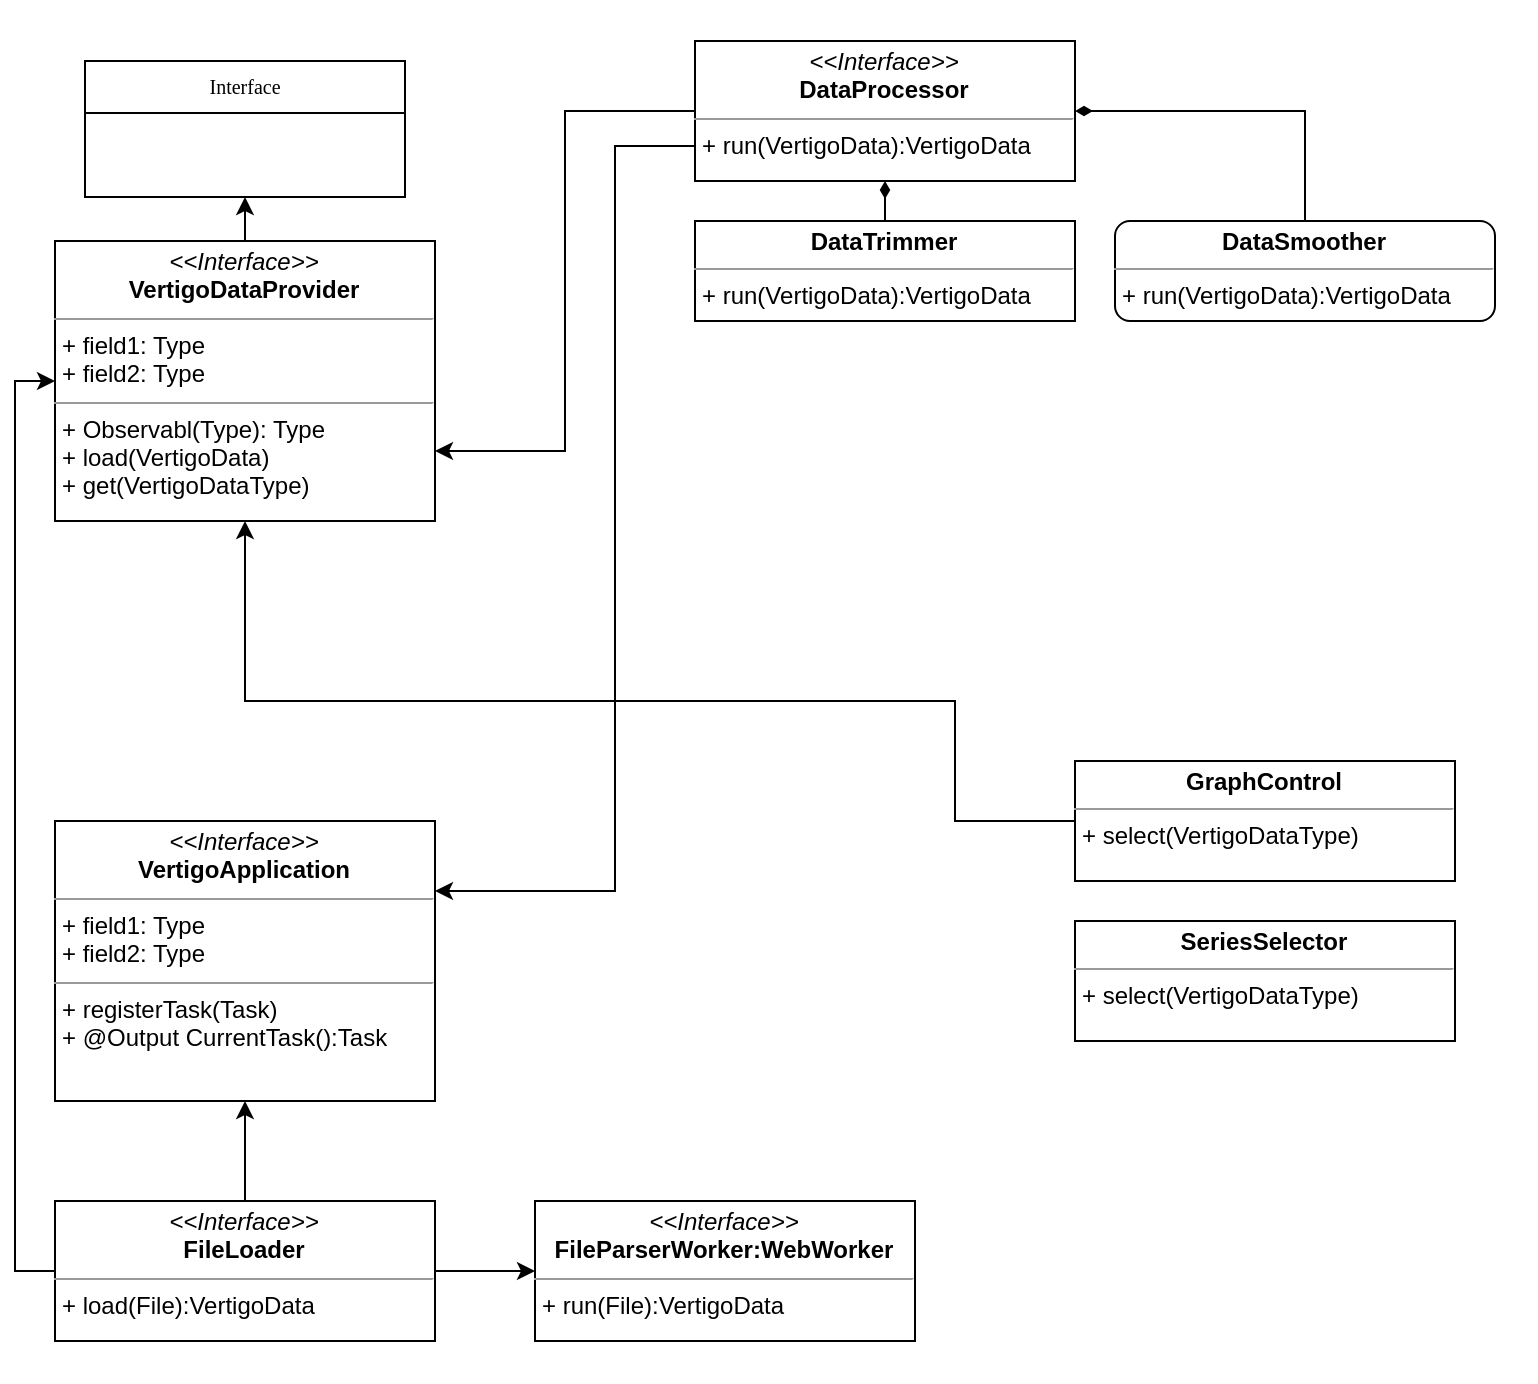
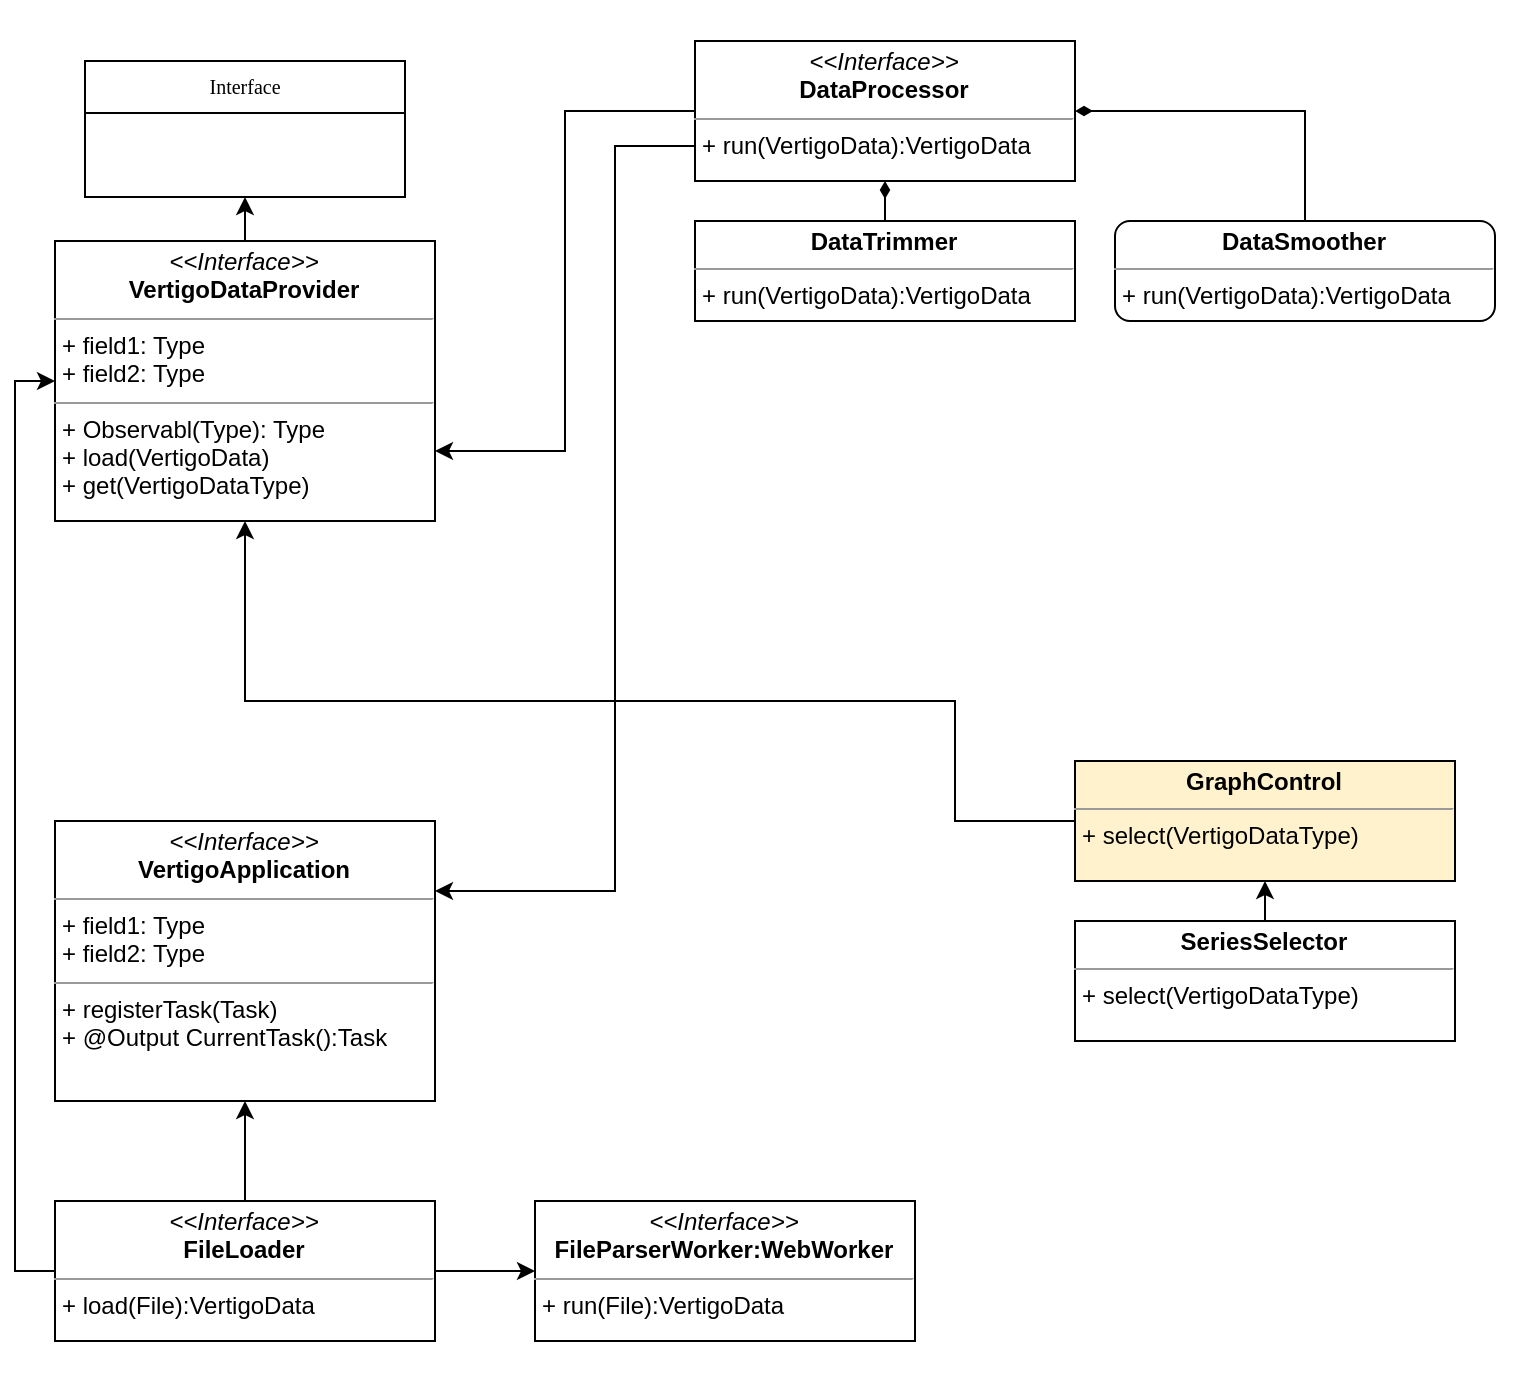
  <mxCell id="0" />
  <mxCell id="1" parent="0" />
  <mxCell id="2" value="Interface" style="swimlane;html=1;fontStyle=0;childLayout=stackLayout;horizontal=1;startSize=26;fillColor=none;horizontalStack=0;resizeParent=1;resizeLast=0;collapsible=1;marginBottom=0;swimlaneFillColor=#ffffff;rounded=0;shadow=0;comic=0;labelBackgroundColor=none;strokeColor=#000000;strokeWidth=1;fontFamily=Verdana;fontSize=10;fontColor=#000000;align=center;" parent="1" vertex="1"><mxGeometry x="35" y="30" width="160" height="68" as="geometry" /></mxCell>
  <mxCell id="3" style="edgeStyle=orthogonalEdgeStyle;rounded=0;orthogonalLoop=1;jettySize=auto;html=1;exitX=0.5;exitY=0;exitDx=0;exitDy=0;entryX=0.5;entryY=1;entryDx=0;entryDy=0;" edge="1" parent="1" source="4" target="2"><mxGeometry relative="1" as="geometry" /></mxCell>
  <mxCell id="4" value="&lt;p style=&quot;margin: 0px ; margin-top: 4px ; text-align: center&quot;&gt;&lt;i&gt;&amp;lt;&amp;lt;Interface&amp;gt;&amp;gt;&lt;/i&gt;&lt;br&gt;&lt;b&gt;VertigoDataProvider&lt;/b&gt;&lt;/p&gt;&lt;hr size=&quot;1&quot;&gt;&lt;p style=&quot;margin: 0px ; margin-left: 4px&quot;&gt;+ field1: Type&lt;br&gt;+ field2: Type&lt;/p&gt;&lt;hr size=&quot;1&quot;&gt;&lt;p style=&quot;margin: 0px ; margin-left: 4px&quot;&gt;+ Observabl(Type): Type&lt;br&gt;+ load(VertigoData)&lt;/p&gt;&lt;p style=&quot;margin: 0px ; margin-left: 4px&quot;&gt;+ get(VertigoDataType)&lt;/p&gt;" style="verticalAlign=top;align=left;overflow=fill;fontSize=12;fontFamily=Helvetica;html=1;rounded=0;shadow=0;comic=0;labelBackgroundColor=none;strokeColor=#000000;strokeWidth=1;fillColor=#ffffff;" parent="1" vertex="1"><mxGeometry x="20" y="120" width="190" height="140" as="geometry" /></mxCell>
  <mxCell id="5" value="&lt;p style=&quot;margin: 0px ; margin-top: 4px ; text-align: center&quot;&gt;&lt;i&gt;&amp;lt;&amp;lt;Interface&amp;gt;&amp;gt;&lt;/i&gt;&lt;br&gt;&lt;b&gt;VertigoApplication&lt;/b&gt;&lt;/p&gt;&lt;hr size=&quot;1&quot;&gt;&lt;p style=&quot;margin: 0px ; margin-left: 4px&quot;&gt;+ field1: Type&lt;br&gt;+ field2: Type&lt;/p&gt;&lt;hr size=&quot;1&quot;&gt;&lt;p style=&quot;margin: 0px ; margin-left: 4px&quot;&gt;+ registerTask(Task)&lt;br&gt;&lt;/p&gt;&lt;p style=&quot;margin: 0px ; margin-left: 4px&quot;&gt;+ @Output CurrentTask():Task&lt;/p&gt;" style="verticalAlign=top;align=left;overflow=fill;fontSize=12;fontFamily=Helvetica;html=1;rounded=0;shadow=0;comic=0;labelBackgroundColor=none;strokeColor=#000000;strokeWidth=1;fillColor=#ffffff;" vertex="1" parent="1"><mxGeometry x="20" y="410" width="190" height="140" as="geometry" /></mxCell>
+ <mxCell id="6" style="edgeStyle=orthogonalEdgeStyle;rounded=0;orthogonalLoop=1;jettySize=auto;html=1;exitX=0.5;exitY=0;exitDx=0;exitDy=0;entryX=0.5;entryY=1;entryDx=0;entryDy=0;endArrow=classic;endFill=1;" edge="1" parent="1" source="7" target="21"><mxGeometry relative="1" as="geometry" /></mxCell>
  <mxCell id="7" value="&lt;p style=&quot;margin: 0px ; margin-top: 4px ; text-align: center&quot;&gt;&lt;b&gt;SeriesSelector&lt;/b&gt;&lt;/p&gt;&lt;hr size=&quot;1&quot;&gt;&lt;p style=&quot;margin: 0px ; margin-left: 4px&quot;&gt;&lt;/p&gt;&lt;p style=&quot;margin: 0px ; margin-left: 4px&quot;&gt;+ select(VertigoDataType)&lt;/p&gt;" style="verticalAlign=top;align=left;overflow=fill;fontSize=12;fontFamily=Helvetica;html=1;rounded=0;shadow=0;comic=0;labelBackgroundColor=none;strokeColor=#000000;strokeWidth=1;fillColor=#ffffff;" vertex="1" parent="1"><mxGeometry x="530" y="460" width="190" height="60" as="geometry" /></mxCell>
  <mxCell id="8" value="&lt;p style=&quot;margin: 0px ; margin-top: 4px ; text-align: center&quot;&gt;&lt;i&gt;&amp;lt;&amp;lt;Interface&amp;gt;&amp;gt;&lt;/i&gt;&lt;br&gt;&lt;b&gt;FileParserWorker:WebWorker&lt;/b&gt;&lt;/p&gt;&lt;hr size=&quot;1&quot;&gt;&lt;p style=&quot;margin: 0px ; margin-left: 4px&quot;&gt;&lt;/p&gt;&lt;p style=&quot;margin: 0px ; margin-left: 4px&quot;&gt;+ run(File):VertigoData&lt;/p&gt;" style="verticalAlign=top;align=left;overflow=fill;fontSize=12;fontFamily=Helvetica;html=1;rounded=0;shadow=0;comic=0;labelBackgroundColor=none;strokeColor=#000000;strokeWidth=1;fillColor=#ffffff;" vertex="1" parent="1"><mxGeometry x="260" y="600" width="190" height="70" as="geometry" /></mxCell>
  <mxCell id="9" style="edgeStyle=orthogonalEdgeStyle;rounded=0;orthogonalLoop=1;jettySize=auto;html=1;exitX=0.5;exitY=0;exitDx=0;exitDy=0;entryX=0.5;entryY=1;entryDx=0;entryDy=0;" edge="1" parent="1" source="12" target="5"><mxGeometry relative="1" as="geometry" /></mxCell>
  <mxCell id="10" style="edgeStyle=orthogonalEdgeStyle;rounded=0;orthogonalLoop=1;jettySize=auto;html=1;exitX=1;exitY=0.5;exitDx=0;exitDy=0;entryX=0;entryY=0.5;entryDx=0;entryDy=0;" edge="1" parent="1" source="12" target="8"><mxGeometry relative="1" as="geometry" /></mxCell>
  <mxCell id="11" style="edgeStyle=orthogonalEdgeStyle;rounded=0;orthogonalLoop=1;jettySize=auto;html=1;exitX=0;exitY=0.5;exitDx=0;exitDy=0;entryX=0;entryY=0.5;entryDx=0;entryDy=0;" edge="1" parent="1" source="12" target="4"><mxGeometry relative="1" as="geometry" /></mxCell>
  <mxCell id="12" value="&lt;p style=&quot;margin: 0px ; margin-top: 4px ; text-align: center&quot;&gt;&lt;i&gt;&amp;lt;&amp;lt;Interface&amp;gt;&amp;gt;&lt;/i&gt;&lt;br&gt;&lt;b&gt;FileLoader&lt;/b&gt;&lt;/p&gt;&lt;hr size=&quot;1&quot;&gt;&lt;p style=&quot;margin: 0px ; margin-left: 4px&quot;&gt;&lt;/p&gt;&lt;p style=&quot;margin: 0px ; margin-left: 4px&quot;&gt;+ load(File):VertigoData&lt;/p&gt;" style="verticalAlign=top;align=left;overflow=fill;fontSize=12;fontFamily=Helvetica;html=1;rounded=0;shadow=0;comic=0;labelBackgroundColor=none;strokeColor=#000000;strokeWidth=1;fillColor=#ffffff;" vertex="1" parent="1"><mxGeometry x="20" y="600" width="190" height="70" as="geometry" /></mxCell>
  <mxCell id="13" style="edgeStyle=orthogonalEdgeStyle;rounded=0;orthogonalLoop=1;jettySize=auto;html=1;exitX=0.5;exitY=0;exitDx=0;exitDy=0;entryX=0.5;entryY=1;entryDx=0;entryDy=0;endArrow=diamondThin;endFill=1;" edge="1" parent="1" source="14" target="17"><mxGeometry relative="1" as="geometry" /></mxCell>
  <mxCell id="14" value="&lt;p style=&quot;margin: 0px ; margin-top: 4px ; text-align: center&quot;&gt;&lt;b&gt;DataTrimmer&lt;/b&gt;&lt;/p&gt;&lt;hr size=&quot;1&quot;&gt;&lt;p style=&quot;margin: 0px ; margin-left: 4px&quot;&gt;&lt;/p&gt;&lt;p style=&quot;margin: 0px ; margin-left: 4px&quot;&gt;+ run(VertigoData):VertigoData&lt;/p&gt;" style="verticalAlign=top;align=left;overflow=fill;fontSize=12;fontFamily=Helvetica;html=1;rounded=0;shadow=0;comic=0;labelBackgroundColor=none;strokeColor=#000000;strokeWidth=1;fillColor=#ffffff;" vertex="1" parent="1"><mxGeometry x="340" y="110" width="190" height="50" as="geometry" /></mxCell>
  <mxCell id="15" style="edgeStyle=orthogonalEdgeStyle;rounded=0;orthogonalLoop=1;jettySize=auto;html=1;exitX=0;exitY=0.5;exitDx=0;exitDy=0;entryX=1;entryY=0.75;entryDx=0;entryDy=0;" edge="1" parent="1" source="17" target="4"><mxGeometry relative="1" as="geometry" /></mxCell>
  <mxCell id="16" style="edgeStyle=orthogonalEdgeStyle;rounded=0;orthogonalLoop=1;jettySize=auto;html=1;exitX=0;exitY=0.75;exitDx=0;exitDy=0;entryX=1;entryY=0.25;entryDx=0;entryDy=0;endArrow=classic;endFill=1;" edge="1" parent="1" source="17" target="5"><mxGeometry relative="1" as="geometry"><Array as="points"><mxPoint x="300" y="73" /><mxPoint x="300" y="445" /></Array></mxGeometry></mxCell>
  <mxCell id="17" value="&lt;p style=&quot;margin: 0px ; margin-top: 4px ; text-align: center&quot;&gt;&lt;i&gt;&amp;lt;&amp;lt;Interface&amp;gt;&amp;gt;&lt;/i&gt;&lt;br&gt;&lt;b&gt;DataProcessor&lt;/b&gt;&lt;/p&gt;&lt;hr size=&quot;1&quot;&gt;&lt;p style=&quot;margin: 0px ; margin-left: 4px&quot;&gt;&lt;/p&gt;&lt;p style=&quot;margin: 0px ; margin-left: 4px&quot;&gt;+ run(VertigoData):VertigoData&lt;/p&gt;" style="verticalAlign=top;align=left;overflow=fill;fontSize=12;fontFamily=Helvetica;html=1;rounded=0;shadow=0;comic=0;labelBackgroundColor=none;strokeColor=#000000;strokeWidth=1;fillColor=#ffffff;" vertex="1" parent="1"><mxGeometry x="340" y="20" width="190" height="70" as="geometry" /></mxCell>
  <mxCell id="18" style="edgeStyle=orthogonalEdgeStyle;rounded=0;orthogonalLoop=1;jettySize=auto;html=1;exitX=0.5;exitY=0;exitDx=0;exitDy=0;entryX=1;entryY=0.5;entryDx=0;entryDy=0;endArrow=diamondThin;endFill=1;" edge="1" parent="1" source="19" target="17"><mxGeometry relative="1" as="geometry" /></mxCell>
  <mxCell id="19" value="&lt;p style=&quot;margin: 0px ; margin-top: 4px ; text-align: center&quot;&gt;&lt;b&gt;DataSmoother&lt;/b&gt;&lt;/p&gt;&lt;hr size=&quot;1&quot;&gt;&lt;p style=&quot;margin: 0px ; margin-left: 4px&quot;&gt;&lt;/p&gt;&lt;p style=&quot;margin: 0px ; margin-left: 4px&quot;&gt;+ run(VertigoData):VertigoData&lt;/p&gt;" style="verticalAlign=top;align=left;overflow=fill;fontSize=12;fontFamily=Helvetica;html=1;shadow=0;comic=0;labelBackgroundColor=none;strokeColor=#000000;strokeWidth=1;fillColor=#ffffff;rounded=1;" vertex="1" parent="1"><mxGeometry x="550" y="110" width="190" height="50" as="geometry" /></mxCell>
  <mxCell id="20" style="edgeStyle=orthogonalEdgeStyle;rounded=0;orthogonalLoop=1;jettySize=auto;html=1;exitX=0;exitY=0.5;exitDx=0;exitDy=0;entryX=0.5;entryY=1;entryDx=0;entryDy=0;endArrow=classic;endFill=1;" edge="1" parent="1" source="21" target="4"><mxGeometry relative="1" as="geometry"><Array as="points"><mxPoint x="470" y="410" /><mxPoint x="470" y="350" /><mxPoint x="115" y="350" /></Array></mxGeometry></mxCell>
- <mxCell id="21" value="&lt;p style=&quot;margin: 0px ; margin-top: 4px ; text-align: center&quot;&gt;&lt;b&gt;GraphControl&lt;/b&gt;&lt;/p&gt;&lt;hr size=&quot;1&quot;&gt;&lt;p style=&quot;margin: 0px ; margin-left: 4px&quot;&gt;&lt;/p&gt;&lt;p style=&quot;margin: 0px ; margin-left: 4px&quot;&gt;+ select(VertigoDataType)&lt;/p&gt;" style="verticalAlign=top;align=left;overflow=fill;fontSize=12;fontFamily=Helvetica;html=1;rounded=0;shadow=0;comic=0;labelBackgroundColor=none;strokeColor=#000000;strokeWidth=1;fillColor=#ffffff;" vertex="1" parent="1"><mxGeometry x="530" y="380" width="190" height="60" as="geometry" /></mxCell>
+ <mxCell id="21" value="&lt;p style=&quot;margin: 0px ; margin-top: 4px ; text-align: center&quot;&gt;&lt;b&gt;GraphControl&lt;/b&gt;&lt;/p&gt;&lt;hr size=&quot;1&quot;&gt;&lt;p style=&quot;margin: 0px ; margin-left: 4px&quot;&gt;&lt;/p&gt;&lt;p style=&quot;margin: 0px ; margin-left: 4px&quot;&gt;+ select(VertigoDataType)&lt;/p&gt;" style="verticalAlign=top;align=left;overflow=fill;fontSize=12;fontFamily=Helvetica;html=1;rounded=0;shadow=0;comic=0;labelBackgroundColor=none;strokeColor=#000000;strokeWidth=1;fillColor=#fff2cc;" vertex="1" parent="1"><mxGeometry x="530" y="380" width="190" height="60" as="geometry" /></mxCell>
